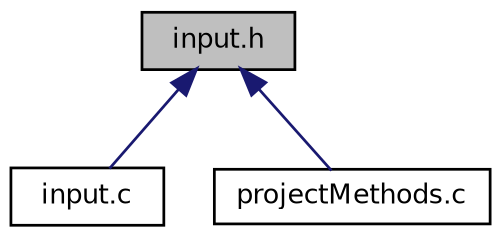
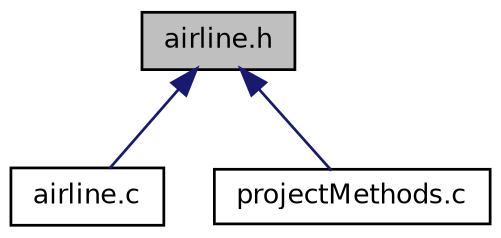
  digraph {
    node [color=black fillcolor=white fontname=Helvetica fontsize=10 shape=record style=filled]
    edge [color=midnightblue dir=back fontname=Helvetica fontsize=10 labelfontname=Helvetica labelfontsize=10 style=solid]
-   n1 [fillcolor=grey75 fontcolor=black height=0.2 label="input.h" width=0.4]
-   n2 [height=0.2 label="input.c" width=0.4]
+   n1 [fillcolor=grey75 fontcolor=black height=0.2 label="airline.h" width=0.4]
+   n2 [height=0.2 label="airline.c" width=0.4]
    n3 [height=0.2 label="projectMethods.c" width=0.4]
    n1 -> n2
    n1 -> n3
  }
